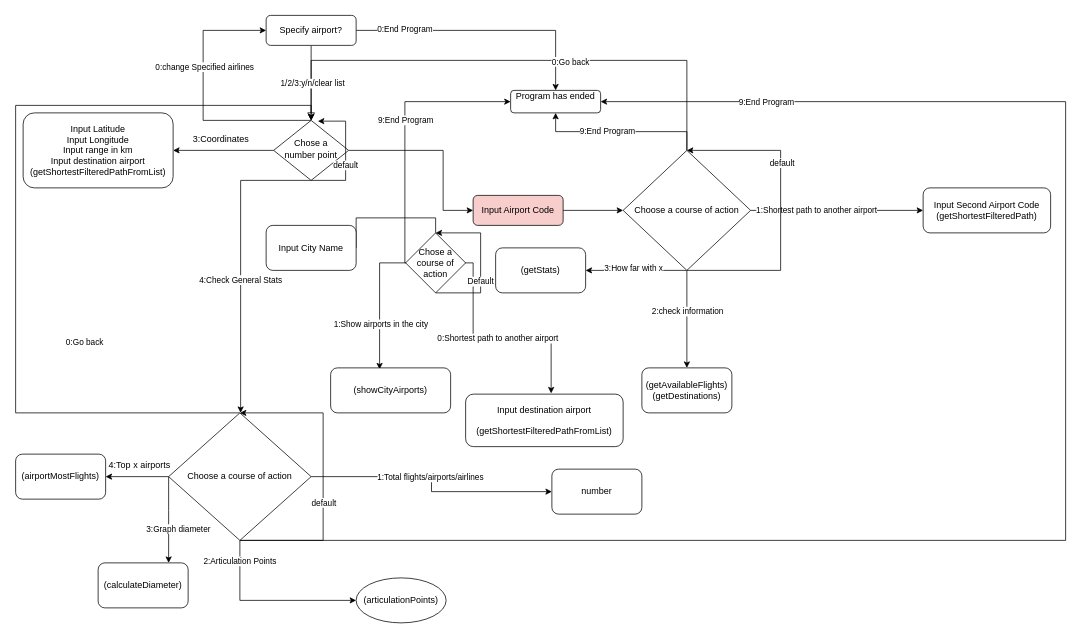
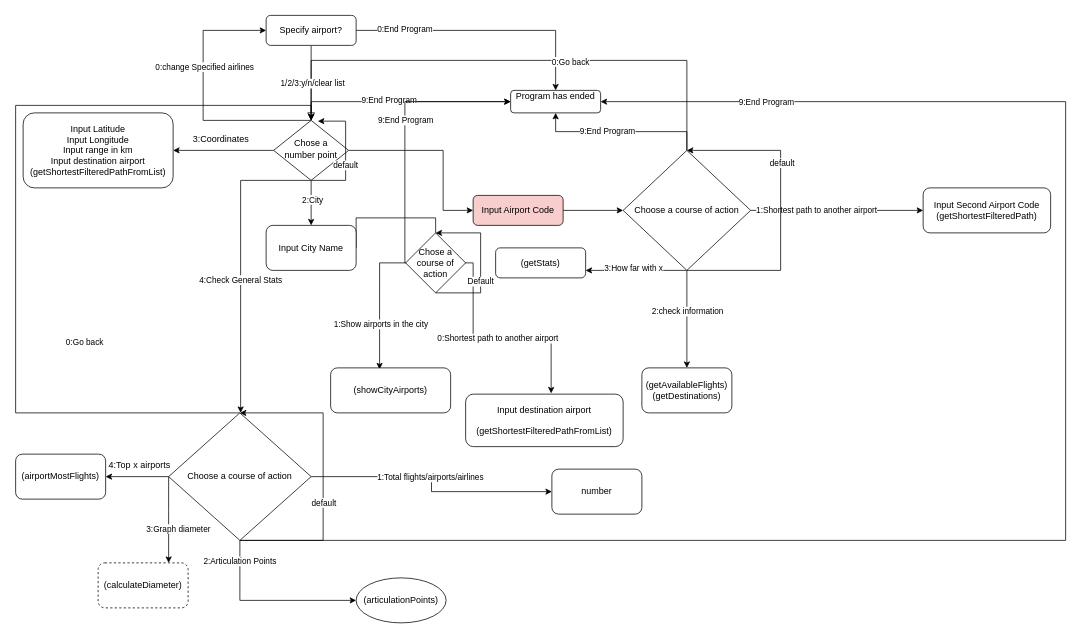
  <mxCell id="0" />
  <mxCell id="1" parent="0" />
  <mxCell id="2" value="" style="rounded=0;html=1;jettySize=auto;orthogonalLoop=1;fontSize=11;endArrow=block;endFill=0;endSize=8;strokeWidth=1;shadow=0;labelBackgroundColor=none;edgeStyle=orthogonalEdgeStyle;" parent="1" source="5" target="16" edge="1"><mxGeometry relative="1" as="geometry" /></mxCell>
  <mxCell id="3" style="edgeStyle=orthogonalEdgeStyle;rounded=0;orthogonalLoop=1;jettySize=auto;html=1;exitX=1;exitY=0.5;exitDx=0;exitDy=0;entryX=0.5;entryY=0;entryDx=0;entryDy=0;" parent="1" source="5" target="22" edge="1"><mxGeometry relative="1" as="geometry" /></mxCell>
  <mxCell id="4" value="0:End Program" style="edgeLabel;html=1;align=center;verticalAlign=middle;resizable=0;points=[];" parent="3" vertex="1" connectable="0"><mxGeometry x="-0.63" y="2" relative="1" as="geometry"><mxPoint as="offset" /></mxGeometry></mxCell>
  <mxCell id="5" value="Specify airport?" style="rounded=1;whiteSpace=wrap;html=1;fontSize=12;glass=0;strokeWidth=1;shadow=0;" parent="1" vertex="1"><mxGeometry x="354" y="20" width="120" height="40" as="geometry" /></mxCell>
  <mxCell id="6" style="edgeStyle=orthogonalEdgeStyle;rounded=0;orthogonalLoop=1;jettySize=auto;html=1;exitX=1;exitY=0.5;exitDx=0;exitDy=0;entryX=0;entryY=0.5;entryDx=0;entryDy=0;" parent="1" source="16" target="18" edge="1"><mxGeometry relative="1" as="geometry"><Array as="points"><mxPoint x="590" y="200" /><mxPoint x="590" y="280" /></Array></mxGeometry></mxCell>
  <mxCell id="7" style="edgeStyle=orthogonalEdgeStyle;rounded=0;orthogonalLoop=1;jettySize=auto;html=1;exitX=0;exitY=0.5;exitDx=0;exitDy=0;entryX=1;entryY=0.5;entryDx=0;entryDy=0;" parent="1" source="16" target="20" edge="1"><mxGeometry relative="1" as="geometry" /></mxCell>
+ <mxCell id="8" style="edgeStyle=orthogonalEdgeStyle;rounded=0;orthogonalLoop=1;jettySize=auto;html=1;exitX=0.5;exitY=0;exitDx=0;exitDy=0;entryX=0;entryY=0.5;entryDx=0;entryDy=0;" parent="1" source="16" target="22" edge="1"><mxGeometry relative="1" as="geometry" /></mxCell>
+ <mxCell id="9" value="9:End Program" style="edgeLabel;html=1;align=center;verticalAlign=middle;resizable=0;points=[];" parent="8" vertex="1" connectable="0"><mxGeometry x="-0.122" y="3" relative="1" as="geometry"><mxPoint as="offset" /></mxGeometry></mxCell>
  <mxCell id="10" style="edgeStyle=orthogonalEdgeStyle;rounded=0;orthogonalLoop=1;jettySize=auto;html=1;exitX=0.5;exitY=0;exitDx=0;exitDy=0;entryX=0;entryY=0.5;entryDx=0;entryDy=0;" parent="1" source="16" target="5" edge="1"><mxGeometry relative="1" as="geometry"><Array as="points"><mxPoint x="270" y="160" /><mxPoint x="270" y="40" /></Array></mxGeometry></mxCell>
  <mxCell id="11" value="0:change Specified airlines" style="edgeLabel;html=1;align=center;verticalAlign=middle;resizable=0;points=[];" parent="10" vertex="1" connectable="0"><mxGeometry x="0.242" y="-1" relative="1" as="geometry"><mxPoint as="offset" /></mxGeometry></mxCell>
  <mxCell id="12" style="edgeStyle=orthogonalEdgeStyle;rounded=0;orthogonalLoop=1;jettySize=auto;html=1;exitX=0.5;exitY=1;exitDx=0;exitDy=0;" edge="1" parent="1" source="16"><mxGeometry relative="1" as="geometry"><mxPoint x="320" y="550" as="targetPoint" /><Array as="points"><mxPoint x="320" y="240" /></Array></mxGeometry></mxCell>
  <mxCell id="13" value="4:Check General Stats" style="edgeLabel;html=1;align=center;verticalAlign=middle;resizable=0;points=[];" vertex="1" connectable="0" parent="12"><mxGeometry x="0.119" y="-1" relative="1" as="geometry"><mxPoint as="offset" /></mxGeometry></mxCell>
+ <mxCell id="14" style="edgeStyle=orthogonalEdgeStyle;rounded=0;orthogonalLoop=1;jettySize=auto;html=1;exitX=0.5;exitY=1;exitDx=0;exitDy=0;" edge="1" parent="1" source="16" target="71"><mxGeometry relative="1" as="geometry" /></mxCell>
+ <mxCell id="15" value="2:City" style="edgeLabel;html=1;align=center;verticalAlign=middle;resizable=0;points=[];" vertex="1" connectable="0" parent="14"><mxGeometry x="-0.179" y="1" relative="1" as="geometry"><mxPoint as="offset" /></mxGeometry></mxCell>
  <mxCell id="16" value="&lt;div&gt;Chose a &lt;br&gt;&lt;/div&gt;&lt;div&gt;number point&lt;br&gt;&lt;/div&gt;" style="rhombus;whiteSpace=wrap;html=1;shadow=0;fontFamily=Helvetica;fontSize=12;align=center;strokeWidth=1;spacing=6;spacingTop=-4;" parent="1" vertex="1"><mxGeometry x="364" y="160" width="100" height="80" as="geometry" /></mxCell>
  <mxCell id="17" style="edgeStyle=orthogonalEdgeStyle;rounded=0;orthogonalLoop=1;jettySize=auto;html=1;exitX=1;exitY=0.5;exitDx=0;exitDy=0;" parent="1" source="18" target="34" edge="1"><mxGeometry relative="1" as="geometry"><mxPoint x="750" y="190" as="targetPoint" /></mxGeometry></mxCell>
  <mxCell id="18" value="Input Airport Code" style="rounded=1;whiteSpace=wrap;html=1;fontSize=12;glass=0;strokeWidth=1;shadow=0;fillColor=#f8cecc;" parent="1" vertex="1"><mxGeometry x="630" y="260" width="120" height="40" as="geometry" /></mxCell>
  <mxCell id="19" value="&lt;div&gt;Input destination airport&lt;/div&gt;&lt;div&gt;&lt;br&gt;&lt;/div&gt;(getShortestFilteredPathFromList)" style="rounded=1;whiteSpace=wrap;html=1;fontSize=12;glass=0;strokeWidth=1;shadow=0;" parent="1" vertex="1"><mxGeometry x="620" y="525" width="210" height="70" as="geometry" /></mxCell>
  <mxCell id="20" value="&lt;div&gt;Input Latitude&lt;/div&gt;&lt;div&gt;Input Longitude&lt;/div&gt;&lt;div&gt;Input range in km&lt;/div&gt;&lt;div&gt;Input destination airport&lt;/div&gt;&lt;div&gt;(getShortestFilteredPathFromList)&lt;br&gt;&lt;/div&gt;" style="rounded=1;whiteSpace=wrap;html=1;" parent="1" vertex="1"><mxGeometry x="30" y="150" width="200" height="100" as="geometry" /></mxCell>
  <mxCell id="21" value="3:Coordinates" style="text;strokeColor=none;align=center;fillColor=none;html=1;verticalAlign=middle;whiteSpace=wrap;rounded=0;" parent="1" vertex="1"><mxGeometry x="279" y="180" width="30" height="10" as="geometry" /></mxCell>
  <mxCell id="22" value="&lt;div&gt;Program has ended&lt;/div&gt;&lt;div&gt;&lt;br&gt;&lt;/div&gt;" style="rounded=1;whiteSpace=wrap;html=1;" parent="1" vertex="1"><mxGeometry x="680" y="120" width="120" height="30" as="geometry" /></mxCell>
  <mxCell id="23" style="edgeStyle=orthogonalEdgeStyle;rounded=0;orthogonalLoop=1;jettySize=auto;html=1;exitX=0.5;exitY=0;exitDx=0;exitDy=0;entryX=0.5;entryY=0;entryDx=0;entryDy=0;" parent="1" source="34" target="16" edge="1"><mxGeometry relative="1" as="geometry"><Array as="points"><mxPoint x="915" y="80" /><mxPoint x="414" y="80" /></Array></mxGeometry></mxCell>
  <mxCell id="24" value="0:Go back" style="edgeLabel;html=1;align=center;verticalAlign=middle;resizable=0;points=[];" parent="23" vertex="1" connectable="0"><mxGeometry x="-0.213" y="1" relative="1" as="geometry"><mxPoint as="offset" /></mxGeometry></mxCell>
  <mxCell id="25" value="1/2/3:y/n/clear list" style="edgeLabel;html=1;align=center;verticalAlign=middle;resizable=0;points=[];" parent="23" vertex="1" connectable="0"><mxGeometry x="0.857" y="1" relative="1" as="geometry"><mxPoint as="offset" /></mxGeometry></mxCell>
  <mxCell id="26" style="edgeStyle=orthogonalEdgeStyle;rounded=0;orthogonalLoop=1;jettySize=auto;html=1;exitX=1;exitY=0.5;exitDx=0;exitDy=0;entryX=0;entryY=0.5;entryDx=0;entryDy=0;" parent="1" source="34" target="35" edge="1"><mxGeometry relative="1" as="geometry" /></mxCell>
  <mxCell id="27" value="1:Shortest path to another airport" style="edgeLabel;html=1;align=center;verticalAlign=middle;resizable=0;points=[];" parent="26" vertex="1" connectable="0"><mxGeometry x="-0.243" y="1" relative="1" as="geometry"><mxPoint as="offset" /></mxGeometry></mxCell>
  <mxCell id="28" style="edgeStyle=orthogonalEdgeStyle;rounded=0;orthogonalLoop=1;jettySize=auto;html=1;exitX=0.5;exitY=1;exitDx=0;exitDy=0;entryX=0.5;entryY=0;entryDx=0;entryDy=0;" parent="1" source="34" target="36" edge="1"><mxGeometry relative="1" as="geometry" /></mxCell>
  <mxCell id="29" value="2:check information" style="edgeLabel;html=1;align=center;verticalAlign=middle;resizable=0;points=[];" parent="28" vertex="1" connectable="0"><mxGeometry x="-0.174" relative="1" as="geometry"><mxPoint as="offset" /></mxGeometry></mxCell>
  <mxCell id="30" style="edgeStyle=orthogonalEdgeStyle;rounded=0;orthogonalLoop=1;jettySize=auto;html=1;exitX=0.5;exitY=0;exitDx=0;exitDy=0;entryX=0.5;entryY=1;entryDx=0;entryDy=0;" parent="1" source="34" target="22" edge="1"><mxGeometry relative="1" as="geometry" /></mxCell>
  <mxCell id="31" value="9:End Program" style="edgeLabel;html=1;align=center;verticalAlign=middle;resizable=0;points=[];" parent="30" vertex="1" connectable="0"><mxGeometry x="0.174" y="-2" relative="1" as="geometry"><mxPoint as="offset" /></mxGeometry></mxCell>
  <mxCell id="32" style="edgeStyle=orthogonalEdgeStyle;rounded=0;orthogonalLoop=1;jettySize=auto;html=1;exitX=0.5;exitY=1;exitDx=0;exitDy=0;" edge="1" parent="1" source="34" target="67"><mxGeometry relative="1" as="geometry"><Array as="points"><mxPoint x="810" y="360" /><mxPoint x="810" y="360" /></Array></mxGeometry></mxCell>
  <mxCell id="33" value="3:How far with x" style="edgeLabel;html=1;align=center;verticalAlign=middle;resizable=0;points=[];" vertex="1" connectable="0" parent="32"><mxGeometry x="-0.184" y="-4" relative="1" as="geometry"><mxPoint x="-17" as="offset" /></mxGeometry></mxCell>
  <mxCell id="34" value="Choose a course of action" style="rhombus;whiteSpace=wrap;html=1;" parent="1" vertex="1"><mxGeometry x="830" y="200" width="170" height="160" as="geometry" /></mxCell>
  <mxCell id="35" value="&lt;div&gt;Input Second Airport Code&lt;/div&gt;&lt;div&gt;(getShortestFilteredPath)&lt;br&gt;&lt;/div&gt;" style="rounded=1;whiteSpace=wrap;html=1;" parent="1" vertex="1"><mxGeometry x="1230" y="250" width="170" height="60" as="geometry" /></mxCell>
  <mxCell id="36" value="&lt;div&gt;(getAvailableFlights)&lt;/div&gt;&lt;div&gt;(getDestinations)&lt;br&gt;&lt;/div&gt;" style="rounded=1;whiteSpace=wrap;html=1;" parent="1" vertex="1"><mxGeometry x="855" y="490" width="120" height="60" as="geometry" /></mxCell>
  <mxCell id="37" style="edgeStyle=orthogonalEdgeStyle;rounded=0;orthogonalLoop=1;jettySize=auto;html=1;exitX=0.5;exitY=1;exitDx=0;exitDy=0;entryX=0.59;entryY=0.013;entryDx=0;entryDy=0;entryPerimeter=0;" parent="1" source="16" target="16" edge="1"><mxGeometry relative="1" as="geometry"><Array as="points"><mxPoint x="460" y="240" /><mxPoint x="460" y="161" /></Array></mxGeometry></mxCell>
  <mxCell id="38" value="default" style="edgeLabel;html=1;align=center;verticalAlign=middle;resizable=0;points=[];" parent="37" vertex="1" connectable="0"><mxGeometry x="-0.066" y="2" relative="1" as="geometry"><mxPoint x="1" y="9" as="offset" /></mxGeometry></mxCell>
  <mxCell id="39" style="edgeStyle=orthogonalEdgeStyle;rounded=0;orthogonalLoop=1;jettySize=auto;html=1;exitX=0.5;exitY=1;exitDx=0;exitDy=0;entryX=0.5;entryY=0;entryDx=0;entryDy=0;" parent="1" source="34" target="34" edge="1"><mxGeometry relative="1" as="geometry"><Array as="points"><mxPoint x="1040" y="360" /><mxPoint x="1040" y="200" /></Array></mxGeometry></mxCell>
  <mxCell id="40" value="default" style="edgeLabel;html=1;align=center;verticalAlign=middle;resizable=0;points=[];" parent="39" vertex="1" connectable="0"><mxGeometry x="0.311" y="-1" relative="1" as="geometry"><mxPoint as="offset" /></mxGeometry></mxCell>
  <mxCell id="41" style="edgeStyle=orthogonalEdgeStyle;rounded=0;orthogonalLoop=1;jettySize=auto;html=1;exitX=0.5;exitY=0;exitDx=0;exitDy=0;entryX=0.5;entryY=0;entryDx=0;entryDy=0;" edge="1" parent="1" source="52" target="16"><mxGeometry relative="1" as="geometry"><Array as="points"><mxPoint x="20" y="550" /><mxPoint x="20" y="140" /><mxPoint x="414" y="140" /></Array></mxGeometry></mxCell>
  <mxCell id="42" value="0:Go back" style="edgeLabel;html=1;align=center;verticalAlign=middle;resizable=0;points=[];" vertex="1" connectable="0" parent="41"><mxGeometry x="-0.756" y="4" relative="1" as="geometry"><mxPoint x="-71" y="-99" as="offset" /></mxGeometry></mxCell>
  <mxCell id="43" style="edgeStyle=orthogonalEdgeStyle;rounded=0;orthogonalLoop=1;jettySize=auto;html=1;exitX=1;exitY=0.5;exitDx=0;exitDy=0;entryX=0;entryY=0.5;entryDx=0;entryDy=0;" edge="1" parent="1" source="52" target="53"><mxGeometry relative="1" as="geometry" /></mxCell>
  <mxCell id="44" value="1:Total flights/airports/airlines" style="edgeLabel;html=1;align=center;verticalAlign=middle;resizable=0;points=[];" vertex="1" connectable="0" parent="43"><mxGeometry x="-0.31" y="-5" relative="1" as="geometry"><mxPoint x="40" y="-5" as="offset" /></mxGeometry></mxCell>
  <mxCell id="45" style="edgeStyle=orthogonalEdgeStyle;rounded=0;orthogonalLoop=1;jettySize=auto;html=1;exitX=0;exitY=0.5;exitDx=0;exitDy=0;" edge="1" parent="1" source="52" target="55"><mxGeometry relative="1" as="geometry"><Array as="points"><mxPoint x="224" y="680" /><mxPoint x="224" y="680" /></Array></mxGeometry></mxCell>
  <mxCell id="46" value="3:Graph diameter" style="edgeLabel;html=1;align=center;verticalAlign=middle;resizable=0;points=[];" vertex="1" connectable="0" parent="45"><mxGeometry x="0.183" y="-1" relative="1" as="geometry"><mxPoint x="13" y="1" as="offset" /></mxGeometry></mxCell>
  <mxCell id="47" style="edgeStyle=orthogonalEdgeStyle;rounded=0;orthogonalLoop=1;jettySize=auto;html=1;exitX=0.5;exitY=1;exitDx=0;exitDy=0;" edge="1" parent="1" source="52" target="54"><mxGeometry relative="1" as="geometry"><Array as="points"><mxPoint x="319" y="800" /></Array></mxGeometry></mxCell>
  <mxCell id="48" value="2:Articulation Points" style="edgeLabel;html=1;align=center;verticalAlign=middle;resizable=0;points=[];" vertex="1" connectable="0" parent="47"><mxGeometry x="-0.778" y="-1" relative="1" as="geometry"><mxPoint y="1" as="offset" /></mxGeometry></mxCell>
  <mxCell id="49" style="edgeStyle=orthogonalEdgeStyle;rounded=0;orthogonalLoop=1;jettySize=auto;html=1;exitX=0;exitY=0.5;exitDx=0;exitDy=0;" edge="1" parent="1" source="52" target="68"><mxGeometry relative="1" as="geometry" /></mxCell>
  <mxCell id="50" style="edgeStyle=orthogonalEdgeStyle;rounded=0;orthogonalLoop=1;jettySize=auto;html=1;exitX=0.5;exitY=1;exitDx=0;exitDy=0;entryX=1;entryY=0.5;entryDx=0;entryDy=0;" edge="1" parent="1" source="52" target="22"><mxGeometry relative="1" as="geometry"><mxPoint x="1170" y="120" as="targetPoint" /><Array as="points"><mxPoint x="1420" y="720" /><mxPoint x="1420" y="135" /></Array></mxGeometry></mxCell>
  <mxCell id="51" value="9:End Program" style="edgeLabel;html=1;align=center;verticalAlign=middle;resizable=0;points=[];" vertex="1" connectable="0" parent="50"><mxGeometry x="-0.764" y="-3" relative="1" as="geometry"><mxPoint x="429" y="-588" as="offset" /></mxGeometry></mxCell>
  <mxCell id="52" value="Choose a course of action" style="rhombus;whiteSpace=wrap;html=1;" vertex="1" parent="1"><mxGeometry x="224" y="550" width="190" height="170" as="geometry" /></mxCell>
  <mxCell id="53" value="number" style="rounded=1;whiteSpace=wrap;html=1;" vertex="1" parent="1"><mxGeometry x="735" y="625" width="120" height="60" as="geometry" /></mxCell>
  <mxCell id="54" value="(articulationPoints)" style="ellipse;whiteSpace=wrap;html=1;" vertex="1" parent="1"><mxGeometry x="474" y="770" width="120" height="60" as="geometry" /></mxCell>
- <mxCell id="55" value="(calculateDiameter)" style="rounded=1;whiteSpace=wrap;html=1;" vertex="1" parent="1"><mxGeometry x="130" y="750" width="120" height="60" as="geometry" /></mxCell>
+ <mxCell id="55" value="(calculateDiameter)" style="rounded=1;whiteSpace=wrap;html=1;dashed=1;" vertex="1" parent="1"><mxGeometry x="130" y="750" width="120" height="60" as="geometry" /></mxCell>
  <mxCell id="56" style="edgeStyle=orthogonalEdgeStyle;rounded=0;orthogonalLoop=1;jettySize=auto;html=1;exitX=0.5;exitY=1;exitDx=0;exitDy=0;entryX=0.5;entryY=0;entryDx=0;entryDy=0;" edge="1" parent="1" source="52" target="52"><mxGeometry relative="1" as="geometry"><Array as="points"><mxPoint x="430" y="720" /><mxPoint x="430" y="550" /></Array></mxGeometry></mxCell>
  <mxCell id="57" value="default" style="edgeLabel;html=1;align=center;verticalAlign=middle;resizable=0;points=[];" vertex="1" connectable="0" parent="56"><mxGeometry x="-0.176" relative="1" as="geometry"><mxPoint as="offset" /></mxGeometry></mxCell>
  <mxCell id="58" style="edgeStyle=orthogonalEdgeStyle;rounded=0;orthogonalLoop=1;jettySize=auto;html=1;exitX=1;exitY=0.5;exitDx=0;exitDy=0;entryX=0.543;entryY=-0.014;entryDx=0;entryDy=0;entryPerimeter=0;" edge="1" parent="1" source="63" target="19"><mxGeometry relative="1" as="geometry"><Array as="points"><mxPoint x="630" y="350" /><mxPoint x="630" y="450" /><mxPoint x="734" y="450" /></Array></mxGeometry></mxCell>
  <mxCell id="59" value="0:Shortest path to another airport" style="edgeLabel;html=1;align=center;verticalAlign=middle;resizable=0;points=[];" vertex="1" connectable="0" parent="58"><mxGeometry x="-0.191" y="-1" relative="1" as="geometry"><mxPoint x="25" y="-1" as="offset" /></mxGeometry></mxCell>
  <mxCell id="60" style="edgeStyle=orthogonalEdgeStyle;rounded=0;orthogonalLoop=1;jettySize=auto;html=1;exitX=0;exitY=0.5;exitDx=0;exitDy=0;entryX=0.408;entryY=0.033;entryDx=0;entryDy=0;entryPerimeter=0;" edge="1" parent="1" source="63" target="64"><mxGeometry relative="1" as="geometry" /></mxCell>
  <mxCell id="61" value="1:Show airports in the city" style="edgeLabel;html=1;align=center;verticalAlign=middle;resizable=0;points=[];" vertex="1" connectable="0" parent="60"><mxGeometry x="0.115" y="1" relative="1" as="geometry"><mxPoint y="18" as="offset" /></mxGeometry></mxCell>
  <mxCell id="62" value="9:End Program" style="edgeStyle=orthogonalEdgeStyle;rounded=0;orthogonalLoop=1;jettySize=auto;html=1;exitX=1;exitY=0.5;exitDx=0;exitDy=0;entryX=0;entryY=0.5;entryDx=0;entryDy=0;" edge="1" parent="1" source="63" target="22"><mxGeometry x="0.24" y="-1" relative="1" as="geometry"><Array as="points"><mxPoint x="539" y="135" /></Array><mxPoint as="offset" /></mxGeometry></mxCell>
  <mxCell id="63" value="&lt;div&gt;Chose a&lt;/div&gt;&lt;div&gt;course of action&lt;br&gt;&lt;/div&gt;" style="rhombus;whiteSpace=wrap;html=1;" vertex="1" parent="1"><mxGeometry x="540" y="310" width="80" height="80" as="geometry" /></mxCell>
  <mxCell id="64" value="(showCityAirports)" style="rounded=1;whiteSpace=wrap;html=1;" vertex="1" parent="1"><mxGeometry x="440" y="490" width="160" height="60" as="geometry" /></mxCell>
  <mxCell id="65" style="edgeStyle=orthogonalEdgeStyle;rounded=0;orthogonalLoop=1;jettySize=auto;html=1;exitX=0.5;exitY=1;exitDx=0;exitDy=0;entryX=0.5;entryY=0;entryDx=0;entryDy=0;" edge="1" parent="1" source="63" target="63"><mxGeometry x="0.232" y="-20" relative="1" as="geometry"><Array as="points"><mxPoint x="640" y="390" /><mxPoint x="640" y="310" /></Array><mxPoint as="offset" /></mxGeometry></mxCell>
  <mxCell id="66" value="Default" style="edgeLabel;html=1;align=center;verticalAlign=middle;resizable=0;points=[];" vertex="1" connectable="0" parent="65"><mxGeometry x="-0.241" y="1" relative="1" as="geometry"><mxPoint as="offset" /></mxGeometry></mxCell>
- <mxCell id="67" value="(getStats)" style="rounded=1;whiteSpace=wrap;html=1;" vertex="1" parent="1"><mxGeometry x="660" y="330" width="120" height="60" as="geometry" /></mxCell>
+ <mxCell id="67" value="(getStats)" style="rounded=1;whiteSpace=wrap;html=1;" vertex="1" parent="1"><mxGeometry x="660" y="330" width="120" height="40" as="geometry" /></mxCell>
  <mxCell id="68" value="(airportMostFlights)" style="rounded=1;whiteSpace=wrap;html=1;" vertex="1" parent="1"><mxGeometry x="20" y="605" width="120" height="60" as="geometry" /></mxCell>
  <mxCell id="69" value="4:Top x airports" style="text;html=1;align=center;verticalAlign=middle;resizable=0;points=[];autosize=1;strokeColor=none;fillColor=none;" vertex="1" parent="1"><mxGeometry x="130" y="605" width="110" height="30" as="geometry" /></mxCell>
  <mxCell id="70" style="edgeStyle=orthogonalEdgeStyle;rounded=0;orthogonalLoop=1;jettySize=auto;html=1;exitX=1;exitY=0.5;exitDx=0;exitDy=0;entryX=0.5;entryY=0;entryDx=0;entryDy=0;endArrow=none;" edge="1" parent="1" source="71" target="63"><mxGeometry relative="1" as="geometry"><Array as="points"><mxPoint x="474" y="290" /><mxPoint x="580" y="290" /></Array></mxGeometry></mxCell>
  <mxCell id="71" value="Input City Name" style="rounded=1;whiteSpace=wrap;html=1;" vertex="1" parent="1"><mxGeometry x="354" y="300" width="120" height="60" as="geometry" /></mxCell>
